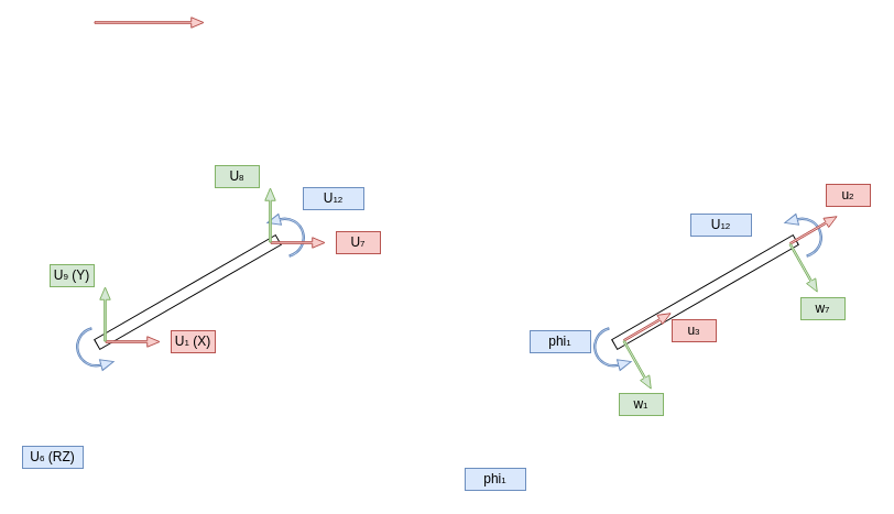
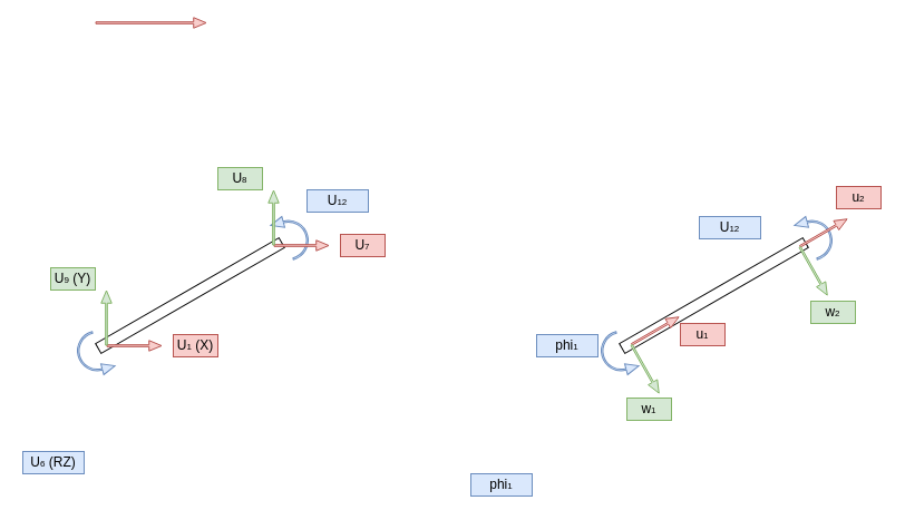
  <mxCell id="0" />
  <mxCell id="1" parent="0" />
  <mxCell id="2" value="" style="html=1;shadow=0;dashed=0;align=center;verticalAlign=middle;shape=mxgraph.arrows2.uTurnArrow;dy=0.71;arrowHead=10;dx2=11.72;rotation=-15;flipV=1;strokeWidth=1;fillColor=#dae8fc;strokeColor=#6c8ebf;" vertex="1" parent="1"><mxGeometry x="70" y="300" width="10" height="40" as="geometry" /></mxCell>
  <mxCell id="3" value="" style="rounded=0;whiteSpace=wrap;html=1;rotation=-30;" vertex="1" parent="1"><mxGeometry x="75" y="260" width="190" height="10" as="geometry" /></mxCell>
  <mxCell id="4" value="" style="shape=flexArrow;endArrow=classic;html=1;rounded=0;width=1.628;endSize=3.419;endWidth=6.831;fillColor=#f8cecc;strokeColor=#b85450;" edge="1" parent="1"><mxGeometry width="50" height="50" relative="1" as="geometry"><mxPoint x="95" y="310" as="sourcePoint" /><mxPoint x="145" y="310" as="targetPoint" /></mxGeometry></mxCell>
  <mxCell id="5" value="" style="shape=flexArrow;endArrow=classic;html=1;rounded=0;width=1.628;endSize=3.419;endWidth=6.831;fillColor=#f8cecc;strokeColor=#b85450;" edge="1" parent="1"><mxGeometry width="50" height="50" relative="1" as="geometry"><mxPoint x="85" y="20" as="sourcePoint" /><mxPoint x="185" y="20" as="targetPoint" /></mxGeometry></mxCell>
  <mxCell id="6" value="U&lt;font style=&quot;font-size: 8px;&quot;&gt;1&lt;/font&gt; (X)" style="text;html=1;strokeColor=#b85450;fillColor=#f8cecc;align=center;verticalAlign=middle;whiteSpace=wrap;rounded=0;strokeWidth=1;" vertex="1" parent="1"><mxGeometry x="155" y="300" width="40" height="20" as="geometry" /></mxCell>
  <mxCell id="7" value="U&lt;font style=&quot;font-size: 8px;&quot;&gt;9&lt;/font&gt; (Y)" style="text;html=1;strokeColor=#82b366;fillColor=#d5e8d4;align=center;verticalAlign=middle;whiteSpace=wrap;rounded=0;strokeWidth=1;" vertex="1" parent="1"><mxGeometry x="45" y="240" width="40" height="20" as="geometry" /></mxCell>
  <mxCell id="8" value="" style="shape=flexArrow;endArrow=classic;html=1;rounded=0;width=1.628;endSize=3.419;endWidth=6.831;fillColor=#d5e8d4;strokeColor=#82b366;" edge="1" parent="1"><mxGeometry width="50" height="50" relative="1" as="geometry"><mxPoint x="95" y="310" as="sourcePoint" /><mxPoint x="95" y="260" as="targetPoint" /></mxGeometry></mxCell>
  <mxCell id="9" value="U&lt;font style=&quot;font-size: 8px;&quot;&gt;6&lt;/font&gt; (RZ)" style="text;html=1;strokeColor=#6c8ebf;fillColor=#dae8fc;align=center;verticalAlign=middle;whiteSpace=wrap;rounded=0;strokeWidth=1;" vertex="1" parent="1"><mxGeometry x="20" y="405" width="55" height="20" as="geometry" /></mxCell>
  <mxCell id="10" value="" style="html=1;shadow=0;dashed=0;align=center;verticalAlign=middle;shape=mxgraph.arrows2.uTurnArrow;dy=0.71;arrowHead=10;dx2=11.72;rotation=-195;flipV=1;strokeWidth=1;fillColor=#dae8fc;strokeColor=#6c8ebf;" vertex="1" parent="1"><mxGeometry x="265" y="190" width="10" height="40" as="geometry" /></mxCell>
  <mxCell id="11" value="" style="shape=flexArrow;endArrow=classic;html=1;rounded=0;width=1.628;endSize=3.419;endWidth=6.831;fillColor=#f8cecc;strokeColor=#b85450;" edge="1" parent="1"><mxGeometry width="50" height="50" relative="1" as="geometry"><mxPoint x="245" y="220" as="sourcePoint" /><mxPoint x="295" y="220" as="targetPoint" /></mxGeometry></mxCell>
  <mxCell id="12" value="U&lt;font style=&quot;font-size: 8px;&quot;&gt;7&lt;/font&gt;" style="text;html=1;strokeColor=#b85450;fillColor=#f8cecc;align=center;verticalAlign=middle;whiteSpace=wrap;rounded=0;strokeWidth=1;" vertex="1" parent="1"><mxGeometry x="305" y="210" width="40" height="20" as="geometry" /></mxCell>
  <mxCell id="13" value="U&lt;font style=&quot;font-size: 8px;&quot;&gt;8&lt;/font&gt;" style="text;html=1;strokeColor=#82b366;fillColor=#d5e8d4;align=center;verticalAlign=middle;whiteSpace=wrap;rounded=0;strokeWidth=1;" vertex="1" parent="1"><mxGeometry x="195" y="150" width="40" height="20" as="geometry" /></mxCell>
  <mxCell id="14" value="" style="shape=flexArrow;endArrow=classic;html=1;rounded=0;width=1.628;endSize=3.419;endWidth=6.831;fillColor=#d5e8d4;strokeColor=#82b366;" edge="1" parent="1"><mxGeometry width="50" height="50" relative="1" as="geometry"><mxPoint x="245" y="220" as="sourcePoint" /><mxPoint x="245" y="170" as="targetPoint" /></mxGeometry></mxCell>
  <mxCell id="15" value="U&lt;span style=&quot;font-size: 8px;&quot;&gt;12&lt;/span&gt;" style="text;html=1;strokeColor=#6c8ebf;fillColor=#dae8fc;align=center;verticalAlign=middle;whiteSpace=wrap;rounded=0;strokeWidth=1;" vertex="1" parent="1"><mxGeometry x="275" y="170" width="55" height="20" as="geometry" /></mxCell>
  <mxCell id="16" value="" style="html=1;shadow=0;dashed=0;align=center;verticalAlign=middle;shape=mxgraph.arrows2.uTurnArrow;dy=0.71;arrowHead=10;dx2=11.72;rotation=-15;flipV=1;strokeWidth=1;fillColor=#dae8fc;strokeColor=#6c8ebf;" vertex="1" parent="1"><mxGeometry x="540" y="300" width="10" height="40" as="geometry" /></mxCell>
  <mxCell id="17" value="" style="rounded=0;whiteSpace=wrap;html=1;rotation=-30;" vertex="1" parent="1"><mxGeometry x="545" y="260" width="190" height="10" as="geometry" /></mxCell>
- <mxCell id="18" value="u&lt;font style=&quot;font-size: 8px;&quot;&gt;3&lt;/font&gt;" style="text;html=1;strokeColor=#b85450;fillColor=#f8cecc;align=center;verticalAlign=middle;whiteSpace=wrap;rounded=0;strokeWidth=1;" vertex="1" parent="1"><mxGeometry x="610" y="290" width="40" height="20" as="geometry" /></mxCell>
+ <mxCell id="18" value="u&lt;font style=&quot;font-size: 8px;&quot;&gt;1&lt;/font&gt;" style="text;html=1;strokeColor=#b85450;fillColor=#f8cecc;align=center;verticalAlign=middle;whiteSpace=wrap;rounded=0;strokeWidth=1;" vertex="1" parent="1"><mxGeometry x="610" y="290" width="40" height="20" as="geometry" /></mxCell>
  <mxCell id="19" value="w&lt;font style=&quot;font-size: 8px;&quot;&gt;1&lt;/font&gt;" style="text;html=1;strokeColor=#82b366;fillColor=#d5e8d4;align=center;verticalAlign=middle;whiteSpace=wrap;rounded=0;strokeWidth=1;" vertex="1" parent="1"><mxGeometry x="562" y="357" width="40" height="20" as="geometry" /></mxCell>
  <mxCell id="20" value="phi&lt;font style=&quot;font-size: 8px;&quot;&gt;1&lt;/font&gt;" style="text;html=1;strokeColor=#6c8ebf;fillColor=#dae8fc;align=center;verticalAlign=middle;whiteSpace=wrap;rounded=0;strokeWidth=1;" vertex="1" parent="1"><mxGeometry x="481" y="300" width="55" height="20" as="geometry" /></mxCell>
  <mxCell id="21" value="" style="html=1;shadow=0;dashed=0;align=center;verticalAlign=middle;shape=mxgraph.arrows2.uTurnArrow;dy=0.71;arrowHead=10;dx2=11.72;rotation=-195;flipV=1;strokeWidth=1;fillColor=#dae8fc;strokeColor=#6c8ebf;" vertex="1" parent="1"><mxGeometry x="735" y="190" width="10" height="40" as="geometry" /></mxCell>
  <mxCell id="22" value="u&lt;font style=&quot;font-size: 8px;&quot;&gt;2&lt;/font&gt;" style="text;html=1;strokeColor=#b85450;fillColor=#f8cecc;align=center;verticalAlign=middle;whiteSpace=wrap;rounded=0;strokeWidth=1;" vertex="1" parent="1"><mxGeometry x="750" y="167" width="40" height="20" as="geometry" /></mxCell>
- <mxCell id="23" value="w&lt;font style=&quot;font-size: 8px;&quot;&gt;7&lt;/font&gt;" style="text;html=1;strokeColor=#82b366;fillColor=#d5e8d4;align=center;verticalAlign=middle;whiteSpace=wrap;rounded=0;strokeWidth=1;" vertex="1" parent="1"><mxGeometry x="727" y="270" width="40" height="20" as="geometry" /></mxCell>
+ <mxCell id="23" value="w&lt;font style=&quot;font-size: 8px;&quot;&gt;2&lt;/font&gt;" style="text;html=1;strokeColor=#82b366;fillColor=#d5e8d4;align=center;verticalAlign=middle;whiteSpace=wrap;rounded=0;strokeWidth=1;" vertex="1" parent="1"><mxGeometry x="727" y="270" width="40" height="20" as="geometry" /></mxCell>
  <mxCell id="24" value="U&lt;span style=&quot;font-size: 8px;&quot;&gt;12&lt;/span&gt;" style="text;html=1;strokeColor=#6c8ebf;fillColor=#dae8fc;align=center;verticalAlign=middle;whiteSpace=wrap;rounded=0;strokeWidth=1;" vertex="1" parent="1"><mxGeometry x="627" y="194" width="55" height="20" as="geometry" /></mxCell>
  <mxCell id="25" value="" style="shape=flexArrow;endArrow=classic;html=1;rounded=0;width=1.628;endSize=3.419;endWidth=6.831;fillColor=#f8cecc;strokeColor=#b85450;" edge="1" parent="1"><mxGeometry width="50" height="50" relative="1" as="geometry"><mxPoint x="566" y="309" as="sourcePoint" /><mxPoint x="609" y="284" as="targetPoint" /></mxGeometry></mxCell>
  <mxCell id="26" value="" style="shape=flexArrow;endArrow=classic;html=1;rounded=0;width=1.628;endSize=3.419;endWidth=6.831;fillColor=#d5e8d4;strokeColor=#82b366;" edge="1" parent="1"><mxGeometry width="50" height="50" relative="1" as="geometry"><mxPoint x="566" y="309" as="sourcePoint" /><mxPoint x="591" y="353" as="targetPoint" /></mxGeometry></mxCell>
  <mxCell id="27" value="" style="shape=flexArrow;endArrow=classic;html=1;rounded=0;width=1.628;endSize=3.419;endWidth=6.831;fillColor=#f8cecc;strokeColor=#b85450;" edge="1" parent="1"><mxGeometry width="50" height="50" relative="1" as="geometry"><mxPoint x="717" y="221" as="sourcePoint" /><mxPoint x="760" y="196" as="targetPoint" /></mxGeometry></mxCell>
  <mxCell id="28" value="" style="shape=flexArrow;endArrow=classic;html=1;rounded=0;width=1.628;endSize=3.419;endWidth=6.831;fillColor=#d5e8d4;strokeColor=#82b366;" edge="1" parent="1"><mxGeometry width="50" height="50" relative="1" as="geometry"><mxPoint x="717" y="221" as="sourcePoint" /><mxPoint x="742" y="265" as="targetPoint" /></mxGeometry></mxCell>
  <mxCell id="29" value="phi&lt;font style=&quot;font-size: 8px;&quot;&gt;1&lt;/font&gt;" style="text;html=1;strokeColor=#6c8ebf;fillColor=#dae8fc;align=center;verticalAlign=middle;whiteSpace=wrap;rounded=0;strokeWidth=1;" vertex="1" parent="1"><mxGeometry x="422" y="425" width="55" height="20" as="geometry" /></mxCell>
